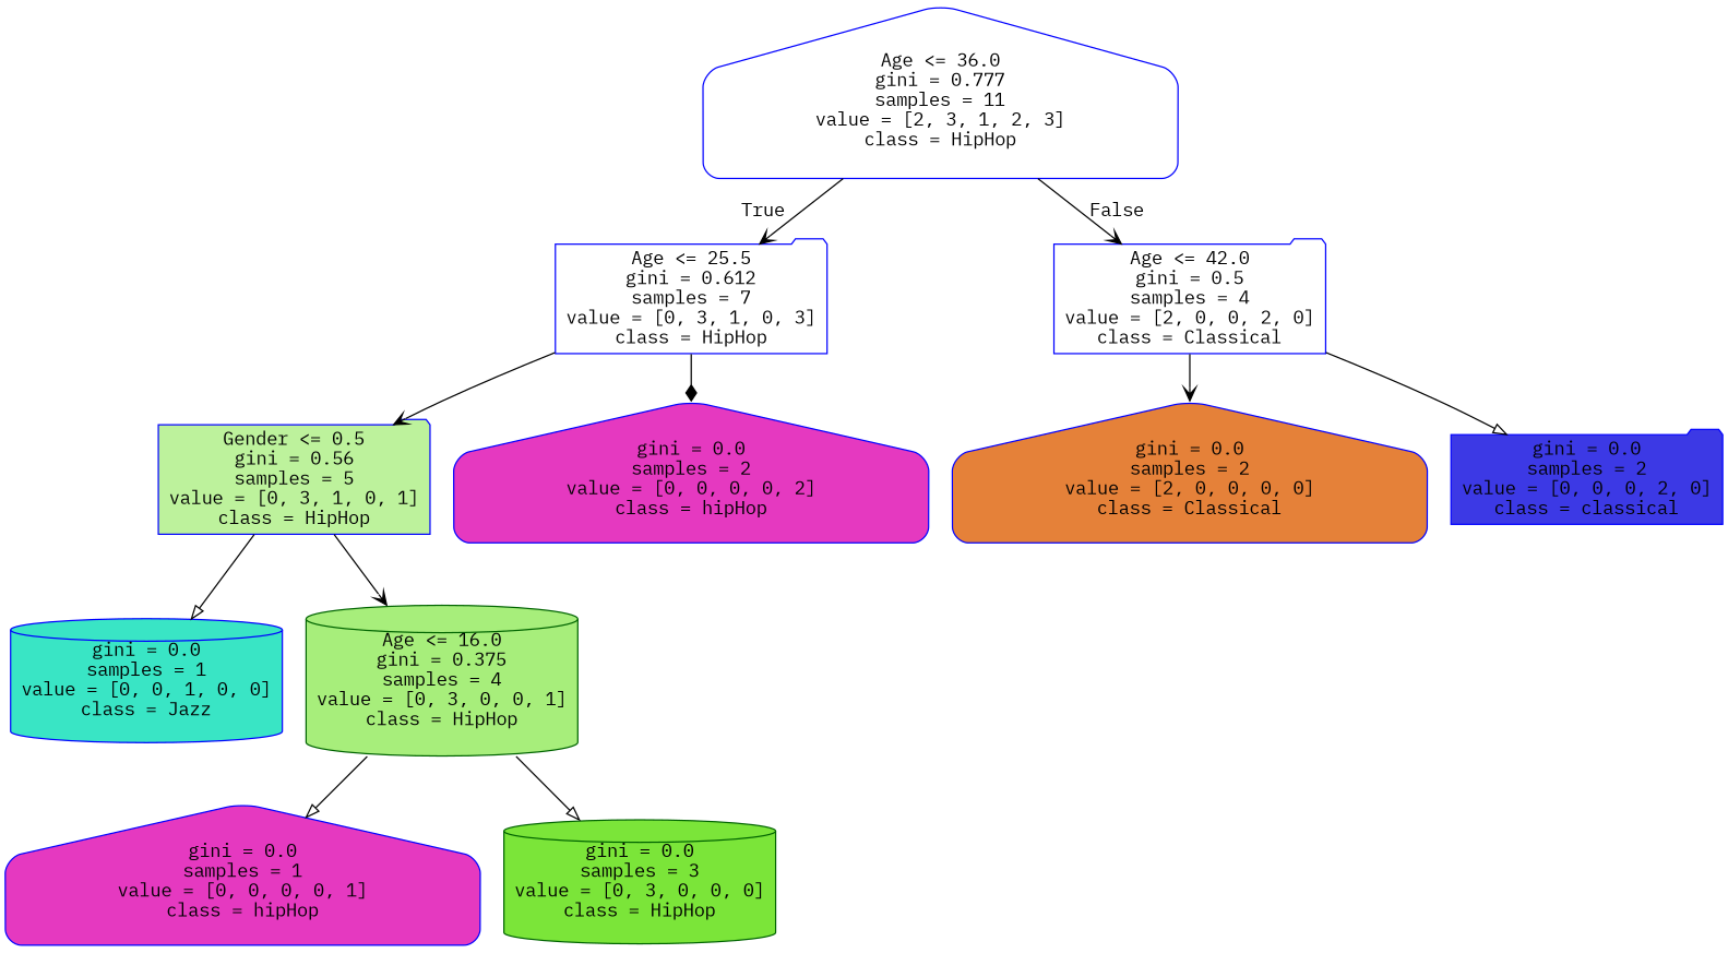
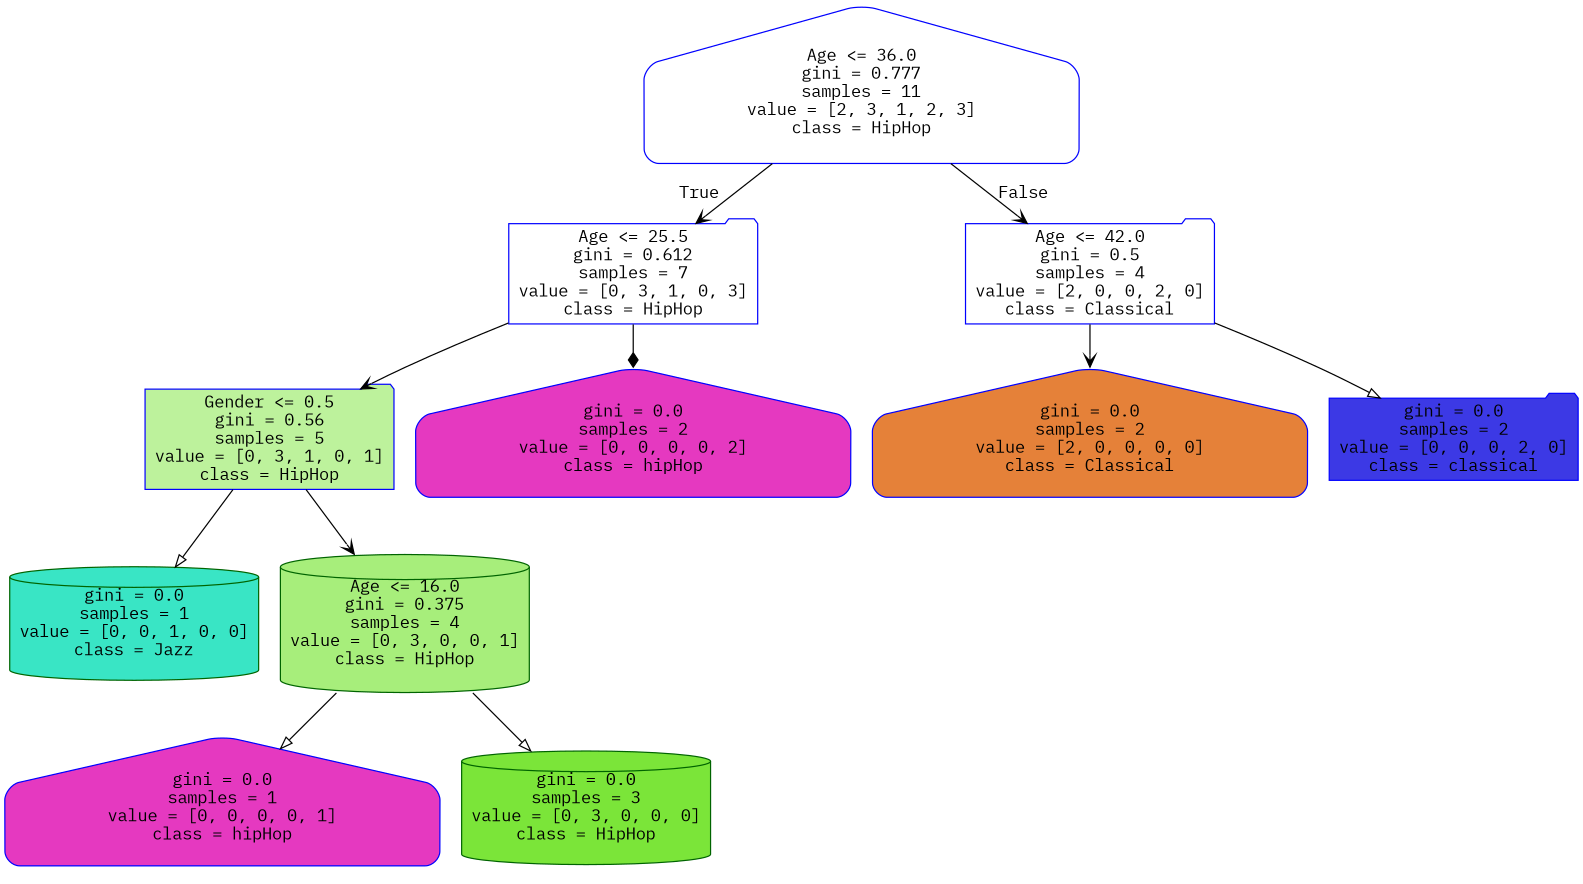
  digraph {
    fontname="IBM Plex Mono"
    node [color=blue fillcolor="#ffffff" fontname="IBM Plex Mono" shape=house style="filled, rounded"]
    edge [fontname="IBM Plex Mono" arrowhead=vee]
    n1 [label="Age <= 36.0\ngini = 0.777\nsamples = 11\nvalue = [2, 3, 1, 2, 3]\nclass = HipHop"]
    n2 [label="Age <= 25.5\ngini = 0.612\nsamples = 7\nvalue = [0, 3, 1, 0, 3]\nclass = HipHop" shape=folder]
    n3 [label="Age <= 42.0\ngini = 0.5\nsamples = 4\nvalue = [2, 0, 0, 2, 0]\nclass = Classical" shape=folder]
    n4 [fillcolor="#bdf29c" label="Gender <= 0.5\ngini = 0.56\nsamples = 5\nvalue = [0, 3, 1, 0, 1]\nclass = HipHop" shape=folder]
    n5 [fillcolor="#e539c0" label="gini = 0.0\nsamples = 2\nvalue = [0, 0, 0, 0, 2]\nclass = hipHop"]
-   n6 [fillcolor="#39e5c5" label="gini = 0.0\nsamples = 1\nvalue = [0, 0, 1, 0, 0]\nclass = Jazz" shape=cylinder]
+   n6 [color=darkgreen fillcolor="#39e5c5" label="gini = 0.0\nsamples = 1\nvalue = [0, 0, 1, 0, 0]\nclass = Jazz" shape=cylinder]
    n7 [color=darkgreen fillcolor="#a7ee7b" label="Age <= 16.0\ngini = 0.375\nsamples = 4\nvalue = [0, 3, 0, 0, 1]\nclass = HipHop" shape=cylinder]
    n8 [fillcolor="#e539c0" label="gini = 0.0\nsamples = 1\nvalue = [0, 0, 0, 0, 1]\nclass = hipHop"]
    n9 [color=darkgreen fillcolor="#7be539" label="gini = 0.0\nsamples = 3\nvalue = [0, 3, 0, 0, 0]\nclass = HipHop" shape=cylinder]
    n10 [fillcolor="#e58139" label="gini = 0.0\nsamples = 2\nvalue = [2, 0, 0, 0, 0]\nclass = Classical"]
    n11 [fillcolor="#3c39e5" label="gini = 0.0\nsamples = 2\nvalue = [0, 0, 0, 2, 0]\nclass = classical" shape=folder]
    n1 -> n2 [headlabel=True labelangle=45 labeldistance=2.5]
    n1 -> n3 [headlabel=False labelangle=-45 labeldistance=2.5]
    n2 -> n4
    n2 -> n5 [arrowhead=diamond]
    n3 -> n10
    n3 -> n11 [arrowhead=onormal]
    n4 -> n6 [arrowhead=onormal]
    n4 -> n7
    n7 -> n8 [arrowhead=onormal]
    n7 -> n9 [arrowhead=onormal]
  }
